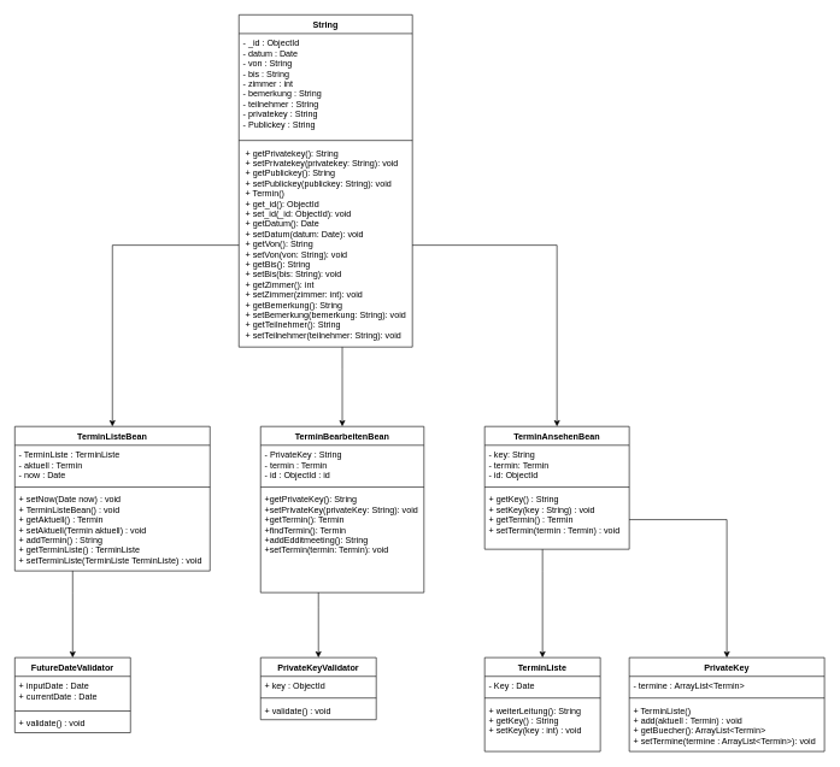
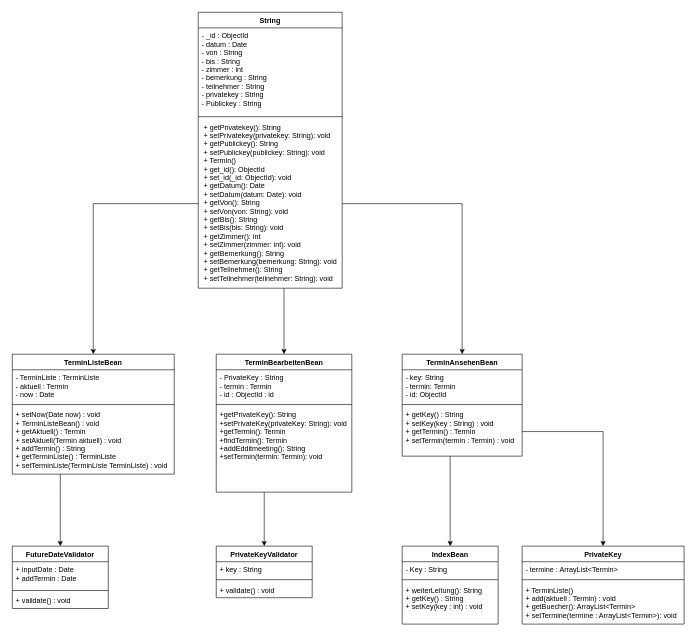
  <mxCell id="0" />
  <mxCell id="1" parent="0" />
- <mxCell id="2" value="TerminListe" style="swimlane;fontStyle=1;align=center;verticalAlign=top;childLayout=stackLayout;horizontal=1;startSize=26;horizontalStack=0;resizeParent=1;resizeParentMax=0;resizeLast=0;collapsible=1;marginBottom=0;" vertex="1" parent="1"><mxGeometry x="670" y="910" width="160" height="130" as="geometry" /></mxCell>
- <mxCell id="3" value="- Key : Date" style="text;strokeColor=none;fillColor=none;align=left;verticalAlign=top;spacingLeft=4;spacingRight=4;overflow=hidden;rotatable=0;points=[[0,0.5],[1,0.5]];portConstraint=eastwest;" vertex="1" parent="2"><mxGeometry y="26" width="160" height="26" as="geometry" /></mxCell>
+ <mxCell id="2" value="IndexBean" style="swimlane;fontStyle=1;align=center;verticalAlign=top;childLayout=stackLayout;horizontal=1;startSize=26;horizontalStack=0;resizeParent=1;resizeParentMax=0;resizeLast=0;collapsible=1;marginBottom=0;" vertex="1" parent="1"><mxGeometry x="670" y="910" width="160" height="130" as="geometry" /></mxCell>
+ <mxCell id="3" value="- Key : String" style="text;strokeColor=none;fillColor=none;align=left;verticalAlign=top;spacingLeft=4;spacingRight=4;overflow=hidden;rotatable=0;points=[[0,0.5],[1,0.5]];portConstraint=eastwest;" vertex="1" parent="2"><mxGeometry y="26" width="160" height="26" as="geometry" /></mxCell>
  <mxCell id="4" value="" style="line;strokeWidth=1;fillColor=none;align=left;verticalAlign=middle;spacingTop=-1;spacingLeft=3;spacingRight=3;rotatable=0;labelPosition=right;points=[];portConstraint=eastwest;" vertex="1" parent="2"><mxGeometry y="52" width="160" height="8" as="geometry" /></mxCell>
  <mxCell id="5" value="+ weiterLeitung(): String&#10;+ getKey() : String&#10;+ setKey(key : int) : void" style="text;strokeColor=none;fillColor=none;align=left;verticalAlign=top;spacingLeft=4;spacingRight=4;overflow=hidden;rotatable=0;points=[[0,0.5],[1,0.5]];portConstraint=eastwest;" vertex="1" parent="2"><mxGeometry y="60" width="160" height="70" as="geometry" /></mxCell>
  <mxCell id="6" value="FutureDateValidator" style="swimlane;fontStyle=1;align=center;verticalAlign=top;childLayout=stackLayout;horizontal=1;startSize=26;horizontalStack=0;resizeParent=1;resizeParentMax=0;resizeLast=0;collapsible=1;marginBottom=0;" vertex="1" parent="1"><mxGeometry x="20" y="910" width="160" height="104" as="geometry" /></mxCell>
- <mxCell id="7" value="+ inputDate : Date&#10;+ currentDate : Date&#10;" style="text;strokeColor=none;fillColor=none;align=left;verticalAlign=top;spacingLeft=4;spacingRight=4;overflow=hidden;rotatable=0;points=[[0,0.5],[1,0.5]];portConstraint=eastwest;" vertex="1" parent="6"><mxGeometry y="26" width="160" height="44" as="geometry" /></mxCell>
+ <mxCell id="7" value="+ inputDate : Date&#10;+ addTermin : Date&#10;" style="text;strokeColor=none;fillColor=none;align=left;verticalAlign=top;spacingLeft=4;spacingRight=4;overflow=hidden;rotatable=0;points=[[0,0.5],[1,0.5]];portConstraint=eastwest;" vertex="1" parent="6"><mxGeometry y="26" width="160" height="44" as="geometry" /></mxCell>
  <mxCell id="8" value="" style="line;strokeWidth=1;fillColor=none;align=left;verticalAlign=middle;spacingTop=-1;spacingLeft=3;spacingRight=3;rotatable=0;labelPosition=right;points=[];portConstraint=eastwest;" vertex="1" parent="6"><mxGeometry y="70" width="160" height="8" as="geometry" /></mxCell>
  <mxCell id="9" value="+ validate() : void" style="text;strokeColor=none;fillColor=none;align=left;verticalAlign=top;spacingLeft=4;spacingRight=4;overflow=hidden;rotatable=0;points=[[0,0.5],[1,0.5]];portConstraint=eastwest;" vertex="1" parent="6"><mxGeometry y="78" width="160" height="26" as="geometry" /></mxCell>
  <mxCell id="10" value="PrivateKeyValidator" style="swimlane;fontStyle=1;align=center;verticalAlign=top;childLayout=stackLayout;horizontal=1;startSize=26;horizontalStack=0;resizeParent=1;resizeParentMax=0;resizeLast=0;collapsible=1;marginBottom=0;" vertex="1" parent="1"><mxGeometry x="360" y="910" width="160" height="86" as="geometry" /></mxCell>
- <mxCell id="11" value="+ key : ObjectId" style="text;strokeColor=none;fillColor=none;align=left;verticalAlign=top;spacingLeft=4;spacingRight=4;overflow=hidden;rotatable=0;points=[[0,0.5],[1,0.5]];portConstraint=eastwest;" vertex="1" parent="10"><mxGeometry y="26" width="160" height="26" as="geometry" /></mxCell>
+ <mxCell id="11" value="+ key : String" style="text;strokeColor=none;fillColor=none;align=left;verticalAlign=top;spacingLeft=4;spacingRight=4;overflow=hidden;rotatable=0;points=[[0,0.5],[1,0.5]];portConstraint=eastwest;" vertex="1" parent="10"><mxGeometry y="26" width="160" height="26" as="geometry" /></mxCell>
  <mxCell id="12" value="" style="line;strokeWidth=1;fillColor=none;align=left;verticalAlign=middle;spacingTop=-1;spacingLeft=3;spacingRight=3;rotatable=0;labelPosition=right;points=[];portConstraint=eastwest;" vertex="1" parent="10"><mxGeometry y="52" width="160" height="8" as="geometry" /></mxCell>
  <mxCell id="13" value="+ validate() : void" style="text;strokeColor=none;fillColor=none;align=left;verticalAlign=top;spacingLeft=4;spacingRight=4;overflow=hidden;rotatable=0;points=[[0,0.5],[1,0.5]];portConstraint=eastwest;" vertex="1" parent="10"><mxGeometry y="60" width="160" height="26" as="geometry" /></mxCell>
  <mxCell id="14" value="String" style="swimlane;fontStyle=1;align=center;verticalAlign=top;childLayout=stackLayout;horizontal=1;startSize=26;horizontalStack=0;resizeParent=1;resizeParentMax=0;resizeLast=0;collapsible=1;marginBottom=0;" vertex="1" parent="1"><mxGeometry x="330" y="20" width="240" height="460" as="geometry" /></mxCell>
  <mxCell id="15" value="- _id : ObjectId&#10;- datum : Date&#10;- von : String&#10;- bis : String&#10;- zimmer : int&#10;- bemerkung : String&#10;- teilnehmer : String&#10;- privatekey : String&#10;- Publickey : String" style="text;strokeColor=none;fillColor=none;align=left;verticalAlign=top;spacingLeft=4;spacingRight=4;overflow=hidden;rotatable=0;points=[[0,0.5],[1,0.5]];portConstraint=eastwest;" vertex="1" parent="14"><mxGeometry y="26" width="240" height="144" as="geometry" /></mxCell>
  <mxCell id="16" value="" style="line;strokeWidth=1;fillColor=none;align=left;verticalAlign=middle;spacingTop=-1;spacingLeft=3;spacingRight=3;rotatable=0;labelPosition=right;points=[];portConstraint=eastwest;" vertex="1" parent="14"><mxGeometry y="170" width="240" height="8" as="geometry" /></mxCell>
  <mxCell id="17" value=" + getPrivatekey(): String&#10; + setPrivatekey(privatekey: String): void&#10; + getPublickey(): String&#10; + setPublickey(publickey: String): void&#10; + Termin()&#10; + get_id(): ObjectId&#10; + set_id(_id: ObjectId): void&#10; + getDatum(): Date&#10; + setDatum(datum: Date): void&#10; + getVon(): String&#10; + setVon(von: String): void&#10; + getBis(): String&#10; + setBis(bis: String): void&#10; + getZimmer(): int&#10; + setZimmer(zimmer: int): void&#10; + getBemerkung(): String&#10; + setBemerkung(bemerkung: String): void&#10; + getTeilnehmer(): String&#10; + setTeilnehmer(teilnehmer: String): void" style="text;strokeColor=none;fillColor=none;align=left;verticalAlign=top;spacingLeft=4;spacingRight=4;overflow=hidden;rotatable=0;points=[[0,0.5],[1,0.5]];portConstraint=eastwest;" vertex="1" parent="14"><mxGeometry y="178" width="240" height="282" as="geometry" /></mxCell>
  <mxCell id="18" value="TerminAnsehenBean" style="swimlane;fontStyle=1;align=center;verticalAlign=top;childLayout=stackLayout;horizontal=1;startSize=26;horizontalStack=0;resizeParent=1;resizeParentMax=0;resizeLast=0;collapsible=1;marginBottom=0;" vertex="1" parent="1"><mxGeometry x="670" y="590" width="200" height="170" as="geometry" /></mxCell>
  <mxCell id="19" value="- key: String&#10;- termin: Termin&#10;- id: ObjectId" style="text;strokeColor=none;fillColor=none;align=left;verticalAlign=top;spacingLeft=4;spacingRight=4;overflow=hidden;rotatable=0;points=[[0,0.5],[1,0.5]];portConstraint=eastwest;" vertex="1" parent="18"><mxGeometry y="26" width="200" height="54" as="geometry" /></mxCell>
  <mxCell id="20" value="" style="line;strokeWidth=1;fillColor=none;align=left;verticalAlign=middle;spacingTop=-1;spacingLeft=3;spacingRight=3;rotatable=0;labelPosition=right;points=[];portConstraint=eastwest;" vertex="1" parent="18"><mxGeometry y="80" width="200" height="8" as="geometry" /></mxCell>
  <mxCell id="21" value="+ getKey() : String&#10;+ setKey(key : String) : void&#10;+ getTermin() : Termin&#10;+ setTermin(termin : Termin) : void" style="text;strokeColor=none;fillColor=none;align=left;verticalAlign=top;spacingLeft=4;spacingRight=4;overflow=hidden;rotatable=0;points=[[0,0.5],[1,0.5]];portConstraint=eastwest;" vertex="1" parent="18"><mxGeometry y="88" width="200" height="82" as="geometry" /></mxCell>
  <mxCell id="22" value="TerminBearbeitenBean" style="swimlane;fontStyle=1;align=center;verticalAlign=top;childLayout=stackLayout;horizontal=1;startSize=26;horizontalStack=0;resizeParent=1;resizeParentMax=0;resizeLast=0;collapsible=1;marginBottom=0;" vertex="1" parent="1"><mxGeometry x="360" y="590" width="226" height="230" as="geometry" /></mxCell>
  <mxCell id="23" value="- PrivateKey : String&#10;- termin : Termin&#10;- id : ObjectId : id" style="text;strokeColor=none;fillColor=none;align=left;verticalAlign=top;spacingLeft=4;spacingRight=4;overflow=hidden;rotatable=0;points=[[0,0.5],[1,0.5]];portConstraint=eastwest;" vertex="1" parent="22"><mxGeometry y="26" width="226" height="54" as="geometry" /></mxCell>
  <mxCell id="24" value="" style="line;strokeWidth=1;fillColor=none;align=left;verticalAlign=middle;spacingTop=-1;spacingLeft=3;spacingRight=3;rotatable=0;labelPosition=right;points=[];portConstraint=eastwest;" vertex="1" parent="22"><mxGeometry y="80" width="226" height="8" as="geometry" /></mxCell>
  <mxCell id="25" value="+getPrivateKey(): String&#10;+setPrivateKey(privateKey: String): void&#10;+getTermin(): Termin&#10;+findTermin(): Termin&#10;+addEdditmeeting(): String&#10;+setTermin(termin: Termin): void" style="text;strokeColor=none;fillColor=none;align=left;verticalAlign=top;spacingLeft=4;spacingRight=4;overflow=hidden;rotatable=0;points=[[0,0.5],[1,0.5]];portConstraint=eastwest;" vertex="1" parent="22"><mxGeometry y="88" width="226" height="142" as="geometry" /></mxCell>
  <mxCell id="26" value="PrivateKey" style="swimlane;fontStyle=1;align=center;verticalAlign=top;childLayout=stackLayout;horizontal=1;startSize=26;horizontalStack=0;resizeParent=1;resizeParentMax=0;resizeLast=0;collapsible=1;marginBottom=0;" vertex="1" parent="1"><mxGeometry x="870" y="910" width="270" height="130" as="geometry" /></mxCell>
  <mxCell id="27" value="- termine : ArrayList&lt;Termin&gt;" style="text;strokeColor=none;fillColor=none;align=left;verticalAlign=top;spacingLeft=4;spacingRight=4;overflow=hidden;rotatable=0;points=[[0,0.5],[1,0.5]];portConstraint=eastwest;" vertex="1" parent="26"><mxGeometry y="26" width="270" height="26" as="geometry" /></mxCell>
  <mxCell id="28" value="" style="line;strokeWidth=1;fillColor=none;align=left;verticalAlign=middle;spacingTop=-1;spacingLeft=3;spacingRight=3;rotatable=0;labelPosition=right;points=[];portConstraint=eastwest;" vertex="1" parent="26"><mxGeometry y="52" width="270" height="8" as="geometry" /></mxCell>
  <mxCell id="29" value="+ TerminListe()&#10;+ add(aktuell : Termin) : void&#10;+ getBuecher(): ArrayList&lt;Termin&gt;&#10;+ setTermine(termine : ArrayList&lt;Termin&gt;): void" style="text;strokeColor=none;fillColor=none;align=left;verticalAlign=top;spacingLeft=4;spacingRight=4;overflow=hidden;rotatable=0;points=[[0,0.5],[1,0.5]];portConstraint=eastwest;" vertex="1" parent="26"><mxGeometry y="60" width="270" height="70" as="geometry" /></mxCell>
  <mxCell id="30" value="TerminListeBean" style="swimlane;fontStyle=1;align=center;verticalAlign=top;childLayout=stackLayout;horizontal=1;startSize=26;horizontalStack=0;resizeParent=1;resizeParentMax=0;resizeLast=0;collapsible=1;marginBottom=0;" vertex="1" parent="1"><mxGeometry x="20" y="590" width="270" height="200" as="geometry" /></mxCell>
  <mxCell id="31" value="- TerminListe : TerminListe&#10;- aktuell : Termin&#10;- now : Date" style="text;strokeColor=none;fillColor=none;align=left;verticalAlign=top;spacingLeft=4;spacingRight=4;overflow=hidden;rotatable=0;points=[[0,0.5],[1,0.5]];portConstraint=eastwest;" vertex="1" parent="30"><mxGeometry y="26" width="270" height="54" as="geometry" /></mxCell>
  <mxCell id="32" value="" style="line;strokeWidth=1;fillColor=none;align=left;verticalAlign=middle;spacingTop=-1;spacingLeft=3;spacingRight=3;rotatable=0;labelPosition=right;points=[];portConstraint=eastwest;" vertex="1" parent="30"><mxGeometry y="80" width="270" height="8" as="geometry" /></mxCell>
  <mxCell id="33" value="+ setNow(Date now) : void&#10;+ TerminListeBean() : void&#10;+ getAktuell() : Termin&#10;+ setAktuell(Termin aktuell) : void&#10;+ addTermin() : String&#10;+ getTerminListe() : TerminListe&#10;+ setTerminListe(TerminListe TerminListe) : void" style="text;strokeColor=none;fillColor=none;align=left;verticalAlign=top;spacingLeft=4;spacingRight=4;overflow=hidden;rotatable=0;points=[[0,0.5],[1,0.5]];portConstraint=eastwest;" vertex="1" parent="30"><mxGeometry y="88" width="270" height="112" as="geometry" /></mxCell>
  <mxCell id="34" style="edgeStyle=orthogonalEdgeStyle;rounded=0;orthogonalLoop=1;jettySize=auto;html=1;entryX=0.5;entryY=0;entryDx=0;entryDy=0;" edge="1" parent="1" source="17" target="30"><mxGeometry relative="1" as="geometry" /></mxCell>
  <mxCell id="35" style="edgeStyle=orthogonalEdgeStyle;rounded=0;orthogonalLoop=1;jettySize=auto;html=1;entryX=0.5;entryY=0;entryDx=0;entryDy=0;" edge="1" parent="1" source="17" target="18"><mxGeometry relative="1" as="geometry" /></mxCell>
  <mxCell id="36" style="edgeStyle=orthogonalEdgeStyle;rounded=0;orthogonalLoop=1;jettySize=auto;html=1;entryX=0.5;entryY=0;entryDx=0;entryDy=0;" edge="1" parent="1" source="17" target="22"><mxGeometry relative="1" as="geometry"><Array as="points"><mxPoint x="473" y="510" /><mxPoint x="473" y="510" /></Array></mxGeometry></mxCell>
  <mxCell id="37" style="edgeStyle=orthogonalEdgeStyle;rounded=0;orthogonalLoop=1;jettySize=auto;html=1;entryX=0.5;entryY=0;entryDx=0;entryDy=0;" edge="1" parent="1" source="33" target="6"><mxGeometry relative="1" as="geometry"><Array as="points"><mxPoint x="100" y="820" /><mxPoint x="100" y="820" /></Array></mxGeometry></mxCell>
  <mxCell id="38" style="edgeStyle=orthogonalEdgeStyle;rounded=0;orthogonalLoop=1;jettySize=auto;html=1;entryX=0.5;entryY=0;entryDx=0;entryDy=0;" edge="1" parent="1" source="25" target="10"><mxGeometry relative="1" as="geometry"><Array as="points"><mxPoint x="440" y="840" /><mxPoint x="440" y="840" /></Array></mxGeometry></mxCell>
  <mxCell id="39" style="edgeStyle=orthogonalEdgeStyle;rounded=0;orthogonalLoop=1;jettySize=auto;html=1;entryX=0.5;entryY=0;entryDx=0;entryDy=0;" edge="1" parent="1" source="21" target="26"><mxGeometry relative="1" as="geometry" /></mxCell>
  <mxCell id="40" style="edgeStyle=orthogonalEdgeStyle;rounded=0;orthogonalLoop=1;jettySize=auto;html=1;entryX=0.5;entryY=0;entryDx=0;entryDy=0;" edge="1" parent="1" source="21" target="2"><mxGeometry relative="1" as="geometry"><Array as="points"><mxPoint x="750" y="790" /><mxPoint x="750" y="790" /></Array></mxGeometry></mxCell>
